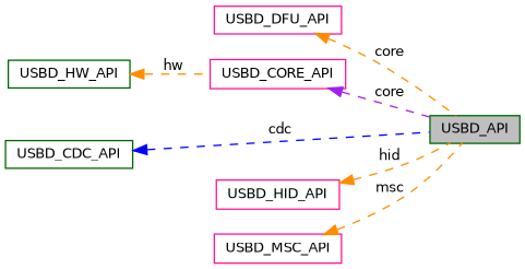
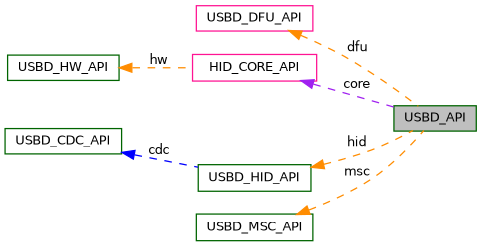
  digraph {
    fontname="DejaVu Sans"
    rankdir=LR
    node [color=deeppink fillcolor=white fontname="DejaVu Sans" fontsize=10 shape=record style=filled]
    edge [color=darkorange dir=back fontname="DejaVu Sans" fontsize=10 labelfontname=Helvetica labelfontsize=10 style=dashed]
    n1 [color=darkgreen fillcolor=grey75 fontcolor=black height=0.2 label=USBD_API width=0.4]
    n2 [height=0.2 label=USBD_DFU_API width=0.4]
-   n3 [height=0.2 label=USBD_CORE_API width=0.4]
+   n3 [height=0.2 label=HID_CORE_API width=0.4]
    n4 [color=darkgreen height=0.2 label=USBD_CDC_API width=0.4]
-   n5 [height=0.2 label=USBD_HID_API width=0.4]
-   n6 [height=0.2 label=USBD_MSC_API width=0.4]
+   n5 [color=darkgreen height=0.2 label=USBD_HID_API width=0.4]
+   n6 [color=darkgreen height=0.2 label=USBD_MSC_API width=0.4]
    n7 [color=darkgreen height=0.2 label=USBD_HW_API width=0.4]
-   n2 -> n1 [label=" core"]
+   n2 -> n1 [label=" dfu"]
    n3 -> n1 [color=purple label=" core"]
-   n4 -> n1 [color=blue label=" cdc"]
+   n4 -> n5 [color=blue label=" cdc"]
    n5 -> n1 [label=" hid"]
    n6 -> n1 [label=" msc"]
    n7 -> n3 [label=" hw"]
  }
